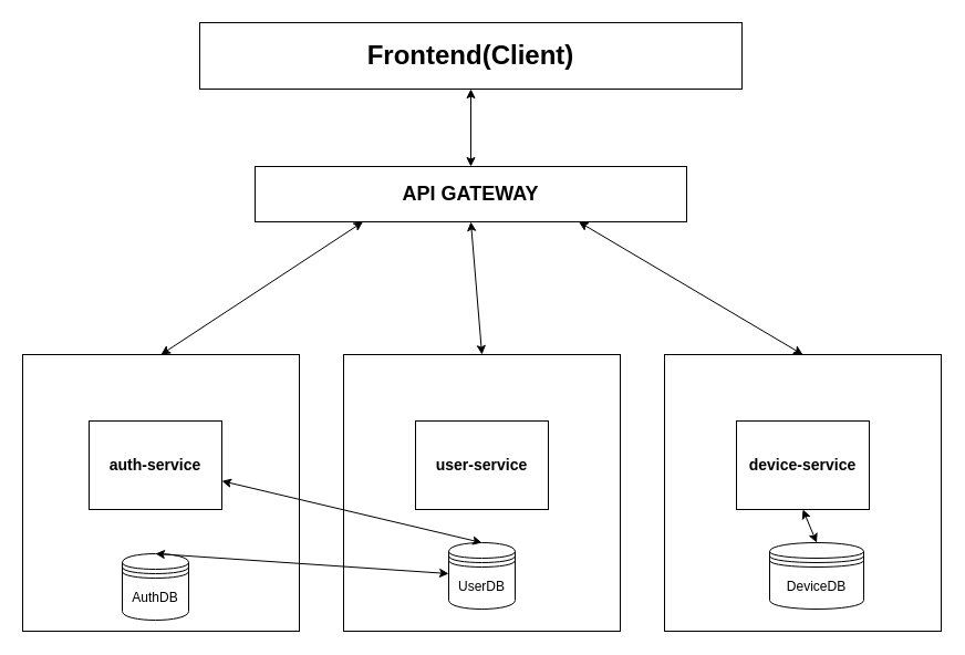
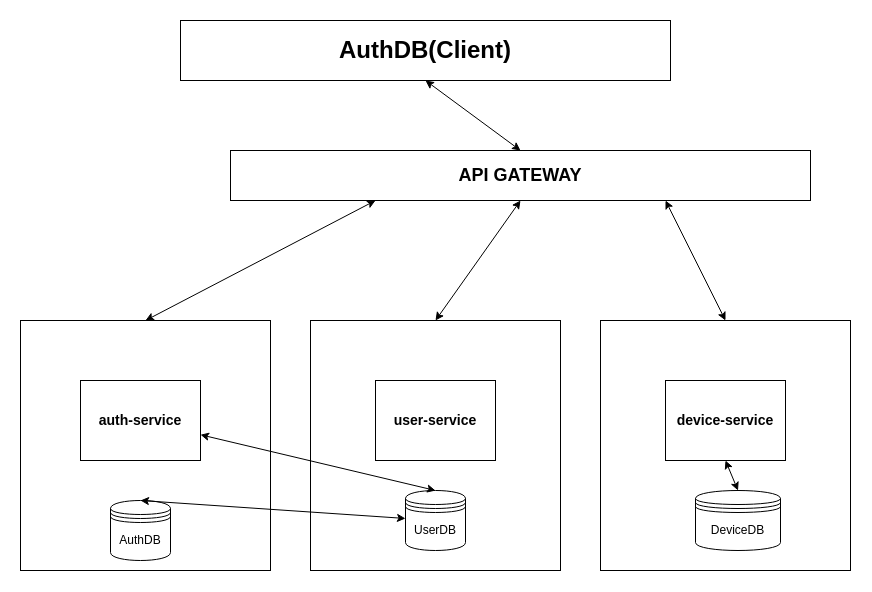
  <mxCell id="0" />
  <mxCell id="1" parent="0" />
- <mxCell id="2" value="&lt;font style=&quot;font-size: 24px;&quot;&gt;&lt;b&gt;Frontend(Client)&lt;/b&gt;&lt;/font&gt;" style="rounded=0;whiteSpace=wrap;html=1;" vertex="1" parent="1"><mxGeometry x="180" y="20" width="490" height="60" as="geometry" /></mxCell>
- <mxCell id="3" value="&lt;font style=&quot;font-size: 18px;&quot;&gt;&lt;b&gt;API GATEWAY&lt;/b&gt;&lt;/font&gt;" style="rounded=0;whiteSpace=wrap;html=1;" vertex="1" parent="1"><mxGeometry x="230" y="150" width="390" height="50" as="geometry" /></mxCell>
+ <mxCell id="2" value="&lt;font style=&quot;font-size: 24px;&quot;&gt;&lt;b&gt;AuthDB(Client)&lt;/b&gt;&lt;/font&gt;" style="rounded=0;whiteSpace=wrap;html=1;" vertex="1" parent="1"><mxGeometry x="180" y="20" width="490" height="60" as="geometry" /></mxCell>
+ <mxCell id="3" value="&lt;font style=&quot;font-size: 18px;&quot;&gt;&lt;b&gt;API GATEWAY&lt;/b&gt;&lt;/font&gt;" style="rounded=0;whiteSpace=wrap;html=1;" vertex="1" parent="1"><mxGeometry x="230" y="150" width="580" height="50" as="geometry" /></mxCell>
  <mxCell id="4" value="" style="whiteSpace=wrap;html=1;aspect=fixed;" vertex="1" parent="1"><mxGeometry x="20" y="320" width="250" height="250" as="geometry" /></mxCell>
  <mxCell id="5" value="" style="whiteSpace=wrap;html=1;aspect=fixed;" vertex="1" parent="1"><mxGeometry x="310" y="320" width="250" height="250" as="geometry" /></mxCell>
  <mxCell id="6" value="" style="whiteSpace=wrap;html=1;aspect=fixed;" vertex="1" parent="1"><mxGeometry x="600" y="320" width="250" height="250" as="geometry" /></mxCell>
  <mxCell id="7" value="AuthDB" style="shape=datastore;whiteSpace=wrap;html=1;" vertex="1" parent="1"><mxGeometry x="110" y="500" width="60" height="60" as="geometry" /></mxCell>
  <mxCell id="8" value="UserDB" style="shape=datastore;whiteSpace=wrap;html=1;" vertex="1" parent="1"><mxGeometry x="405" y="490" width="60" height="60" as="geometry" /></mxCell>
  <mxCell id="9" value="DeviceDB" style="shape=datastore;whiteSpace=wrap;html=1;" vertex="1" parent="1"><mxGeometry x="695" y="490" width="85" height="60" as="geometry" /></mxCell>
  <mxCell id="10" value="&lt;b&gt;&lt;font style=&quot;font-size: 14px;&quot;&gt;auth-service&lt;/font&gt;&lt;/b&gt;" style="rounded=0;whiteSpace=wrap;html=1;" vertex="1" parent="1"><mxGeometry x="80" y="380" width="120" height="80" as="geometry" /></mxCell>
  <mxCell id="11" value="&lt;b&gt;&lt;font style=&quot;font-size: 14px;&quot;&gt;user-service&lt;/font&gt;&lt;/b&gt;" style="rounded=0;whiteSpace=wrap;html=1;" vertex="1" parent="1"><mxGeometry x="375" y="380" width="120" height="80" as="geometry" /></mxCell>
  <mxCell id="12" value="&lt;b&gt;&lt;font style=&quot;font-size: 14px;&quot;&gt;device-service&lt;/font&gt;&lt;/b&gt;" style="rounded=0;whiteSpace=wrap;html=1;" vertex="1" parent="1"><mxGeometry x="665" y="380" width="120" height="80" as="geometry" /></mxCell>
  <mxCell id="13" value="" style="endArrow=classic;startArrow=classic;html=1;rounded=0;exitX=0.5;exitY=0;exitDx=0;exitDy=0;entryX=0.25;entryY=1;entryDx=0;entryDy=0;" edge="1" parent="1" source="4" target="3"><mxGeometry width="50" height="50" relative="1" as="geometry"><mxPoint x="410" y="350" as="sourcePoint" /><mxPoint x="460" y="300" as="targetPoint" /></mxGeometry></mxCell>
  <mxCell id="14" value="" style="endArrow=classic;startArrow=classic;html=1;rounded=0;exitX=0.5;exitY=0;exitDx=0;exitDy=0;entryX=0.5;entryY=1;entryDx=0;entryDy=0;" edge="1" parent="1" source="5" target="3"><mxGeometry width="50" height="50" relative="1" as="geometry"><mxPoint x="240" y="370" as="sourcePoint" /><mxPoint x="430" y="210" as="targetPoint" /></mxGeometry></mxCell>
  <mxCell id="15" value="" style="endArrow=classic;startArrow=classic;html=1;rounded=0;exitX=0.5;exitY=0;exitDx=0;exitDy=0;entryX=0.75;entryY=1;entryDx=0;entryDy=0;" edge="1" parent="1" source="6" target="3"><mxGeometry width="50" height="50" relative="1" as="geometry"><mxPoint x="520" y="360" as="sourcePoint" /><mxPoint x="510" y="240" as="targetPoint" /></mxGeometry></mxCell>
  <mxCell id="16" value="" style="endArrow=classic;startArrow=classic;html=1;rounded=0;exitX=0.5;exitY=1;exitDx=0;exitDy=0;entryX=0.5;entryY=0;entryDx=0;entryDy=0;" edge="1" parent="1" source="2" target="3"><mxGeometry width="50" height="50" relative="1" as="geometry"><mxPoint x="440" y="380" as="sourcePoint" /><mxPoint x="430" y="260" as="targetPoint" /></mxGeometry></mxCell>
  <mxCell id="17" value="" style="endArrow=classic;startArrow=classic;html=1;rounded=0;exitX=0.5;exitY=0;exitDx=0;exitDy=0;" edge="1" parent="1" source="7" target="8"><mxGeometry width="50" height="50" relative="1" as="geometry"><mxPoint x="210" y="390" as="sourcePoint" /><mxPoint x="393" y="270" as="targetPoint" /></mxGeometry></mxCell>
  <mxCell id="18" value="" style="endArrow=classic;startArrow=classic;html=1;rounded=0;exitX=0.5;exitY=0;exitDx=0;exitDy=0;" edge="1" parent="1" source="8" target="10"><mxGeometry width="50" height="50" relative="1" as="geometry"><mxPoint x="360" y="520" as="sourcePoint" /><mxPoint x="360" y="480" as="targetPoint" /></mxGeometry></mxCell>
  <mxCell id="19" value="" style="endArrow=classic;startArrow=classic;html=1;rounded=0;exitX=0.5;exitY=0;exitDx=0;exitDy=0;entryX=0.5;entryY=1;entryDx=0;entryDy=0;" edge="1" parent="1" source="9" target="12"><mxGeometry width="50" height="50" relative="1" as="geometry"><mxPoint x="590" y="510" as="sourcePoint" /><mxPoint x="580" y="440" as="targetPoint" /></mxGeometry></mxCell>
